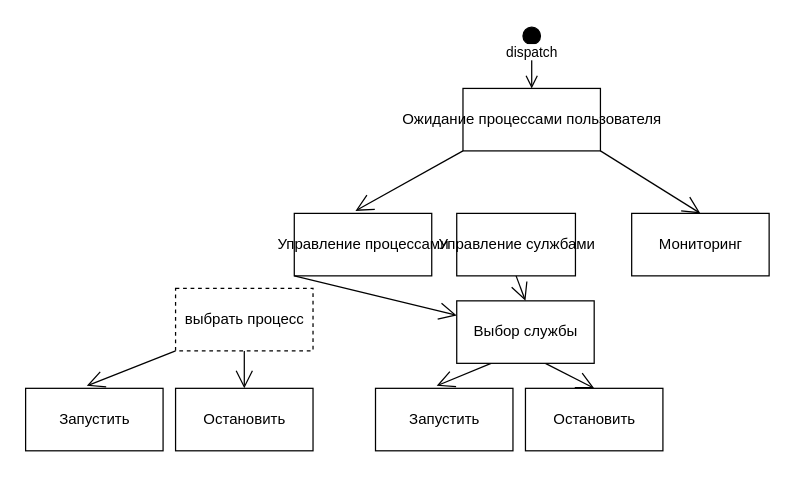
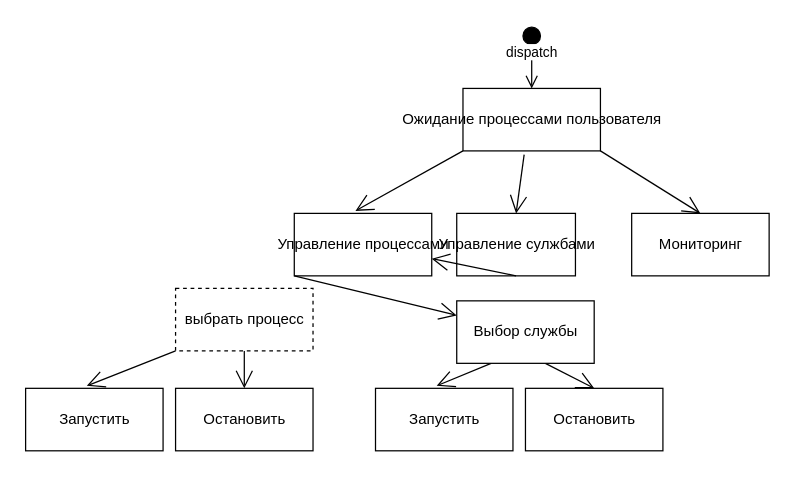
  <mxCell id="0" />
  <mxCell id="1" parent="0" />
  <mxCell id="2" value="dispatch" style="html=1;verticalAlign=bottom;startArrow=circle;startFill=1;endArrow=open;startSize=6;endSize=8;rounded=0;entryX=0.5;entryY=0;entryDx=0;entryDy=0;" edge="1" parent="1" target="3"><mxGeometry x="0.2" width="80" relative="1" as="geometry"><mxPoint x="425" y="20" as="sourcePoint" /><mxPoint x="420" y="70" as="targetPoint" /><mxPoint as="offset" /></mxGeometry></mxCell>
  <mxCell id="3" value="Ожидание процессами пользователя&lt;br&gt;" style="html=1;" vertex="1" parent="1"><mxGeometry x="370" y="70" width="110" height="50" as="geometry" /></mxCell>
  <mxCell id="4" value="Управление процессами" style="html=1;" vertex="1" parent="1"><mxGeometry x="235" y="170" width="110" height="50" as="geometry" /></mxCell>
  <mxCell id="5" value="Управление сулжбами" style="html=1;" vertex="1" parent="1"><mxGeometry x="365" y="170" width="95" height="50" as="geometry" /></mxCell>
  <mxCell id="6" value="Мониторинг" style="html=1;" vertex="1" parent="1"><mxGeometry x="505" y="170" width="110" height="50" as="geometry" /></mxCell>
  <mxCell id="7" value="" style="endArrow=open;endFill=1;endSize=12;html=1;rounded=0;entryX=0.445;entryY=-0.04;entryDx=0;entryDy=0;entryPerimeter=0;exitX=0;exitY=1;exitDx=0;exitDy=0;" edge="1" parent="1" source="3" target="4"><mxGeometry width="160" relative="1" as="geometry"><mxPoint x="240" y="130" as="sourcePoint" /><mxPoint x="400" y="130" as="targetPoint" /></mxGeometry></mxCell>
+ <mxCell id="8" value="" style="endArrow=open;endFill=1;endSize=12;html=1;rounded=0;exitX=0.445;exitY=1.06;exitDx=0;exitDy=0;exitPerimeter=0;entryX=0.5;entryY=0;entryDx=0;entryDy=0;" edge="1" parent="1" source="3" target="5"><mxGeometry width="160" relative="1" as="geometry"><mxPoint x="420" y="140" as="sourcePoint" /><mxPoint x="580" y="140" as="targetPoint" /></mxGeometry></mxCell>
  <mxCell id="9" value="" style="endArrow=open;endFill=1;endSize=12;html=1;rounded=0;exitX=1;exitY=1;exitDx=0;exitDy=0;entryX=0.5;entryY=0;entryDx=0;entryDy=0;" edge="1" parent="1" source="3" target="6"><mxGeometry width="160" relative="1" as="geometry"><mxPoint x="540" y="150" as="sourcePoint" /><mxPoint x="700" y="150" as="targetPoint" /></mxGeometry></mxCell>
  <mxCell id="10" value="Запустить" style="html=1;" vertex="1" parent="1"><mxGeometry x="20" y="310" width="110" height="50" as="geometry" /></mxCell>
  <mxCell id="11" value="Остановить" style="html=1;" vertex="1" parent="1"><mxGeometry y="310" width="110" height="50" as="geometry" x="140" /></mxCell>
  <mxCell id="12" value="" style="endArrow=open;endFill=1;endSize=12;html=1;rounded=0;entryX=0.445;entryY=-0.04;entryDx=0;entryDy=0;entryPerimeter=0;exitX=0;exitY=1;exitDx=0;exitDy=0;" edge="1" target="10" parent="1" source="14"><mxGeometry width="160" relative="1" as="geometry"><mxPoint x="90" y="330" as="sourcePoint" /><mxPoint x="145" y="270" as="targetPoint" /></mxGeometry></mxCell>
  <mxCell id="13" value="" style="endArrow=open;endFill=1;endSize=12;html=1;rounded=0;entryX=0.5;entryY=0;entryDx=0;entryDy=0;exitX=0.5;exitY=1;exitDx=0;exitDy=0;" edge="1" target="11" parent="1" source="14"><mxGeometry width="160" relative="1" as="geometry"><mxPoint x="110" y="330" as="sourcePoint" /><mxPoint x="325" y="280" as="targetPoint" /></mxGeometry></mxCell>
  <mxCell id="14" value="выбрать процесс" style="html=1;dashed=1;" vertex="1" parent="1"><mxGeometry y="230" width="110" height="50" as="geometry" x="140" /></mxCell>
  <mxCell id="15" value="" style="endArrow=open;endFill=1;endSize=12;html=1;rounded=0;exitX=0;exitY=1;exitDx=0;exitDy=0;" edge="1" parent="1" source="4" target="20"><mxGeometry width="160" relative="1" as="geometry"><mxPoint x="110" y="140" as="sourcePoint" /><mxPoint x="270" y="140" as="targetPoint" /></mxGeometry></mxCell>
  <mxCell id="16" value="Запустить" style="html=1;" vertex="1" parent="1"><mxGeometry x="300" y="310" width="110" height="50" as="geometry" /></mxCell>
  <mxCell id="17" value="Остановить" style="html=1;" vertex="1" parent="1"><mxGeometry x="420" y="310" width="110" height="50" as="geometry" /></mxCell>
  <mxCell id="18" value="" style="endArrow=open;endFill=1;endSize=12;html=1;rounded=0;entryX=0.445;entryY=-0.04;entryDx=0;entryDy=0;entryPerimeter=0;exitX=0.25;exitY=1;exitDx=0;exitDy=0;" edge="1" target="16" parent="1" source="20"><mxGeometry width="160" relative="1" as="geometry"><mxPoint x="400" y="340" as="sourcePoint" /><mxPoint x="430" y="350" as="targetPoint" /></mxGeometry></mxCell>
  <mxCell id="19" value="" style="endArrow=open;endFill=1;endSize=12;html=1;rounded=0;exitX=0.645;exitY=1;exitDx=0;exitDy=0;entryX=0.5;entryY=0;entryDx=0;entryDy=0;exitPerimeter=0;" edge="1" target="17" parent="1" source="20"><mxGeometry width="160" relative="1" as="geometry"><mxPoint x="425" y="340" as="sourcePoint" /><mxPoint x="610" y="360" as="targetPoint" /></mxGeometry></mxCell>
  <mxCell id="20" value="Выбор службы" style="html=1;" vertex="1" parent="1"><mxGeometry x="365" y="240" width="110" height="50" as="geometry" /></mxCell>
- <mxCell id="21" value="" style="endArrow=open;endFill=1;endSize=12;html=1;rounded=0;exitX=0.5;exitY=1;exitDx=0;exitDy=0;entryX=0.5;entryY=0;entryDx=0;entryDy=0;" edge="1" target="20" parent="1" source="5"><mxGeometry width="160" relative="1" as="geometry"><mxPoint x="455" y="270" as="sourcePoint" /><mxPoint x="490" y="215" as="targetPoint" /></mxGeometry></mxCell>
+ <mxCell id="21" value="" style="endArrow=open;endFill=1;endSize=12;html=1;rounded=0;exitX=0.5;exitY=1;exitDx=0;exitDy=0;" edge="1" target="4" parent="1" source="5"><mxGeometry width="160" relative="1" as="geometry"><mxPoint x="455" y="270" as="sourcePoint" /><mxPoint x="490" y="215" as="targetPoint" /></mxGeometry></mxCell>
